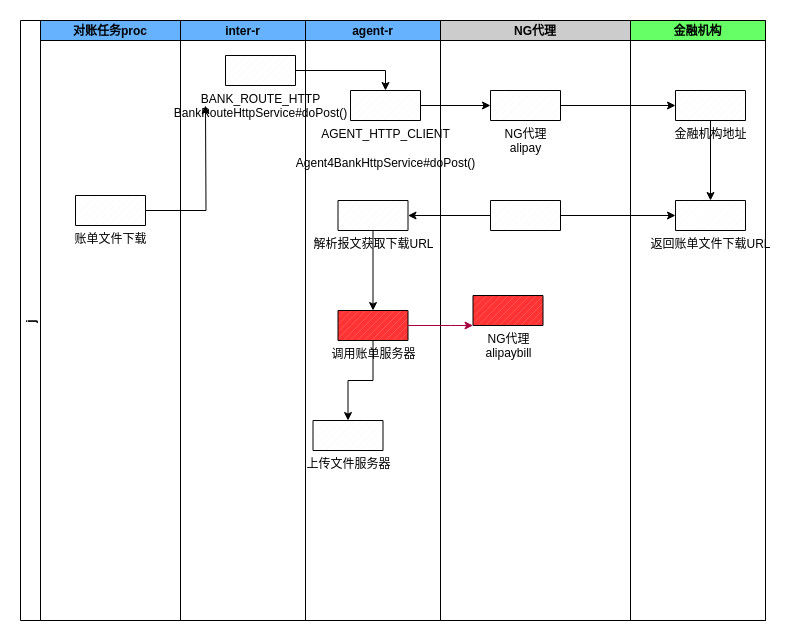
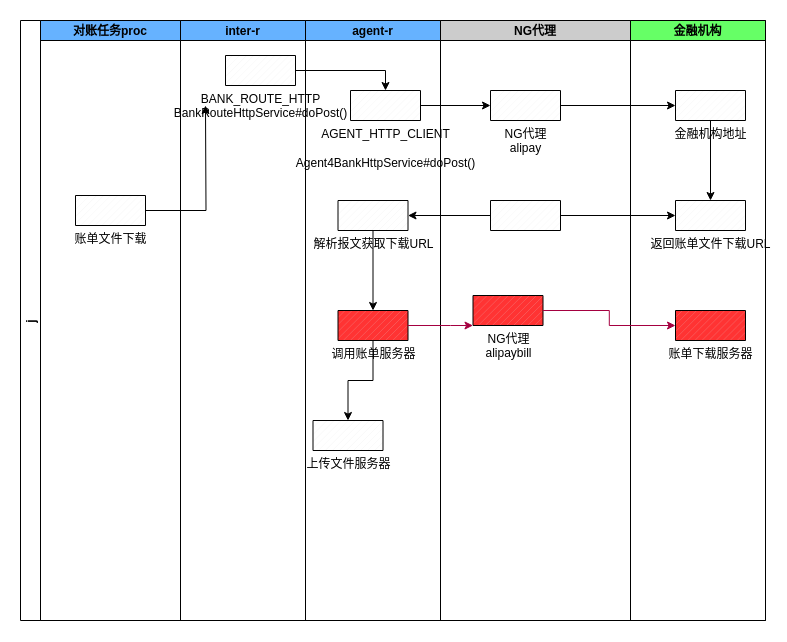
  <mxCell id="0" />
  <mxCell id="1" parent="0" />
  <mxCell id="2" value="j" style="swimlane;childLayout=stackLayout;resizeParent=1;resizeParentMax=0;startSize=20;horizontal=0;horizontalStack=1;" vertex="1" parent="1"><mxGeometry x="20" y="20" width="745" height="600" as="geometry" /></mxCell>
  <mxCell id="3" value="对账任务proc" style="swimlane;startSize=20;fillColor=#66B2FF;" vertex="1" parent="2"><mxGeometry x="20" width="140" height="600" as="geometry" /></mxCell>
  <mxCell id="4" value="账单文件下载" style="verticalLabelPosition=bottom;verticalAlign=top;html=1;shape=mxgraph.basic.patternFillRect;fillStyle=diag;step=5;fillStrokeWidth=0.2;fillStrokeColor=#dddddd;" vertex="1" parent="3"><mxGeometry x="35" y="175" width="70" height="30" as="geometry" /></mxCell>
  <mxCell id="5" value="inter-r" style="swimlane;startSize=20;fillColor=#66B2FF;" vertex="1" parent="2"><mxGeometry x="160" width="125" height="600" as="geometry" /></mxCell>
  <mxCell id="6" value="BANK_ROUTE_HTTP&lt;div&gt;BankRouteHttpService#doPost()&lt;/div&gt;" style="verticalLabelPosition=bottom;verticalAlign=top;html=1;shape=mxgraph.basic.patternFillRect;fillStyle=diag;step=5;fillStrokeWidth=0.2;fillStrokeColor=#dddddd;fillColor=#FFFFFF;" vertex="1" parent="5"><mxGeometry x="45" y="35" width="70" height="30" as="geometry" /></mxCell>
  <mxCell id="7" value="agent-r" style="swimlane;startSize=20;fillColor=#66B2FF;" vertex="1" parent="2"><mxGeometry x="285" width="135" height="600" as="geometry" /></mxCell>
  <mxCell id="8" value="AGENT_HTTP_CLIENT&lt;div&gt;&lt;br&gt;&lt;div&gt;Agent4BankHttpService#doPost()&lt;/div&gt;&lt;div&gt;&lt;br&gt;&lt;/div&gt;&lt;/div&gt;" style="verticalLabelPosition=bottom;verticalAlign=top;html=1;shape=mxgraph.basic.patternFillRect;fillStyle=diag;step=5;fillStrokeWidth=0.2;fillStrokeColor=#dddddd;" vertex="1" parent="7"><mxGeometry x="45" y="70" width="70" height="30" as="geometry" /></mxCell>
  <mxCell id="9" value="" style="edgeStyle=orthogonalEdgeStyle;rounded=0;orthogonalLoop=1;jettySize=auto;html=1;fillColor=#66B2FF;" edge="1" parent="7" source="10" target="12"><mxGeometry relative="1" as="geometry" /></mxCell>
  <mxCell id="10" value="解析报文获取下载URL" style="verticalLabelPosition=bottom;verticalAlign=top;html=1;shape=mxgraph.basic.patternFillRect;fillStyle=diag;step=5;fillStrokeWidth=0.2;fillStrokeColor=#dddddd;" vertex="1" parent="7"><mxGeometry x="32.5" y="180" width="70" height="30" as="geometry" /></mxCell>
  <mxCell id="11" value="" style="edgeStyle=orthogonalEdgeStyle;rounded=0;orthogonalLoop=1;jettySize=auto;html=1;fillColor=#66B2FF;" edge="1" parent="7" source="12" target="13"><mxGeometry relative="1" as="geometry" /></mxCell>
  <mxCell id="12" value="调用账单服务器" style="verticalLabelPosition=bottom;verticalAlign=top;html=1;shape=mxgraph.basic.patternFillRect;fillStyle=diag;step=5;fillStrokeWidth=0.2;fillStrokeColor=#dddddd;fillColor=#FF3333;" vertex="1" parent="7"><mxGeometry x="32.5" y="290" width="70" height="30" as="geometry" /></mxCell>
  <mxCell id="13" value="上传文件服务器" style="verticalLabelPosition=bottom;verticalAlign=top;html=1;shape=mxgraph.basic.patternFillRect;fillStyle=diag;step=5;fillStrokeWidth=0.2;fillStrokeColor=#dddddd;" vertex="1" parent="7"><mxGeometry x="7.5" y="400" width="70" height="30" as="geometry" /></mxCell>
  <mxCell id="14" value="" style="edgeStyle=orthogonalEdgeStyle;rounded=0;orthogonalLoop=1;jettySize=auto;html=1;" edge="1" parent="2" source="4"><mxGeometry relative="1" as="geometry"><mxPoint x="185" y="85" as="targetPoint" /></mxGeometry></mxCell>
  <mxCell id="15" value="" style="edgeStyle=orthogonalEdgeStyle;rounded=0;orthogonalLoop=1;jettySize=auto;html=1;fillColor=#66B2FF;" edge="1" parent="2" source="6" target="8"><mxGeometry relative="1" as="geometry" /></mxCell>
  <mxCell id="16" value="" style="edgeStyle=orthogonalEdgeStyle;rounded=0;orthogonalLoop=1;jettySize=auto;html=1;" edge="1" parent="2" source="8" target="18"><mxGeometry relative="1" as="geometry" /></mxCell>
  <mxCell id="17" value="NG代理" style="swimlane;startSize=20;fillColor=#CCCCCC;" vertex="1" parent="2"><mxGeometry x="420" width="190" height="600" as="geometry" /></mxCell>
  <mxCell id="18" value="NG代理&lt;div&gt;alipay&lt;/div&gt;" style="verticalLabelPosition=bottom;verticalAlign=top;html=1;shape=mxgraph.basic.patternFillRect;fillStyle=diag;step=5;fillStrokeWidth=0.2;fillStrokeColor=#dddddd;" vertex="1" parent="17"><mxGeometry x="50" y="70" width="70" height="30" as="geometry" /></mxCell>
  <mxCell id="19" value="" style="verticalLabelPosition=bottom;verticalAlign=top;html=1;shape=mxgraph.basic.patternFillRect;fillStyle=diag;step=5;fillStrokeWidth=0.2;fillStrokeColor=#dddddd;" vertex="1" parent="17"><mxGeometry x="50" y="180" width="70" height="30" as="geometry" /></mxCell>
  <mxCell id="20" value="&lt;div&gt;NG代理&lt;/div&gt;alipaybill" style="verticalLabelPosition=bottom;verticalAlign=top;html=1;shape=mxgraph.basic.patternFillRect;fillStyle=diag;step=5;fillStrokeWidth=0.2;fillStrokeColor=#dddddd;fillColor=#FF3333;" vertex="1" parent="17"><mxGeometry x="32.5" y="275" width="70" height="30" as="geometry" /></mxCell>
  <mxCell id="21" value="" style="edgeStyle=orthogonalEdgeStyle;rounded=0;orthogonalLoop=1;jettySize=auto;html=1;" edge="1" parent="2" source="19" target="10"><mxGeometry relative="1" as="geometry" /></mxCell>
  <mxCell id="22" value="金融机构" style="swimlane;startSize=20;fillColor=#66FF66;" vertex="1" parent="2"><mxGeometry x="610" width="135" height="600" as="geometry" /></mxCell>
  <mxCell id="23" value="金融机构地址&lt;br&gt;&lt;div&gt;&lt;div&gt;&lt;br&gt;&lt;/div&gt;&lt;/div&gt;" style="verticalLabelPosition=bottom;verticalAlign=top;html=1;shape=mxgraph.basic.patternFillRect;fillStyle=diag;step=5;fillStrokeWidth=0.2;fillStrokeColor=#dddddd;" vertex="1" parent="22"><mxGeometry x="45" y="70" width="70" height="30" as="geometry" /></mxCell>
  <mxCell id="24" value="返回账单文件下载URL" style="verticalLabelPosition=bottom;verticalAlign=top;html=1;shape=mxgraph.basic.patternFillRect;fillStyle=diag;step=5;fillStrokeWidth=0.2;fillStrokeColor=#dddddd;" vertex="1" parent="22"><mxGeometry x="45" y="180" width="70" height="30" as="geometry" /></mxCell>
+ <mxCell id="25" value="账单下载服务器" style="verticalLabelPosition=bottom;verticalAlign=top;html=1;shape=mxgraph.basic.patternFillRect;fillStyle=diag;step=5;fillStrokeWidth=0.2;fillStrokeColor=#dddddd;fillColor=#FF3333;" vertex="1" parent="22"><mxGeometry x="45" y="290" width="70" height="30" as="geometry" /></mxCell>
  <mxCell id="26" style="edgeStyle=orthogonalEdgeStyle;rounded=0;orthogonalLoop=1;jettySize=auto;html=1;entryX=0.5;entryY=0;entryDx=0;entryDy=0;entryPerimeter=0;" edge="1" parent="22" source="23" target="24"><mxGeometry relative="1" as="geometry" /></mxCell>
  <mxCell id="27" style="edgeStyle=orthogonalEdgeStyle;rounded=0;orthogonalLoop=1;jettySize=auto;html=1;entryX=0;entryY=0.5;entryDx=0;entryDy=0;entryPerimeter=0;" edge="1" parent="2" source="18" target="23"><mxGeometry relative="1" as="geometry" /></mxCell>
  <mxCell id="28" style="edgeStyle=orthogonalEdgeStyle;rounded=0;orthogonalLoop=1;jettySize=auto;html=1;entryX=0;entryY=0.5;entryDx=0;entryDy=0;entryPerimeter=0;" edge="1" parent="2" source="19" target="24"><mxGeometry relative="1" as="geometry" /></mxCell>
  <mxCell id="29" value="" style="edgeStyle=orthogonalEdgeStyle;rounded=0;orthogonalLoop=1;jettySize=auto;html=1;fillColor=#d80073;strokeColor=#A50040;" edge="1" parent="2" source="12" target="20"><mxGeometry relative="1" as="geometry"><Array as="points"><mxPoint x="430" y="305" /><mxPoint x="430" y="305" /></Array></mxGeometry></mxCell>
+ <mxCell id="30" style="edgeStyle=orthogonalEdgeStyle;rounded=0;orthogonalLoop=1;jettySize=auto;html=1;entryX=0;entryY=0.5;entryDx=0;entryDy=0;entryPerimeter=0;fillColor=#d80073;strokeColor=#A50040;" edge="1" parent="2" source="20" target="25"><mxGeometry relative="1" as="geometry" /></mxCell>
